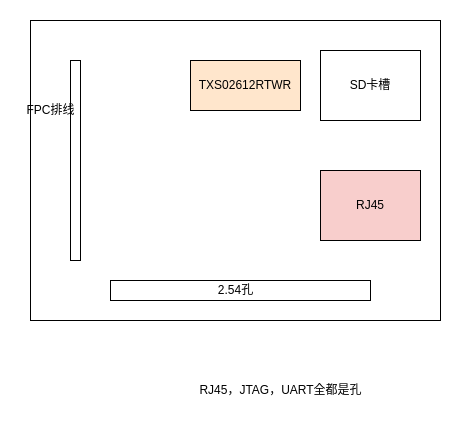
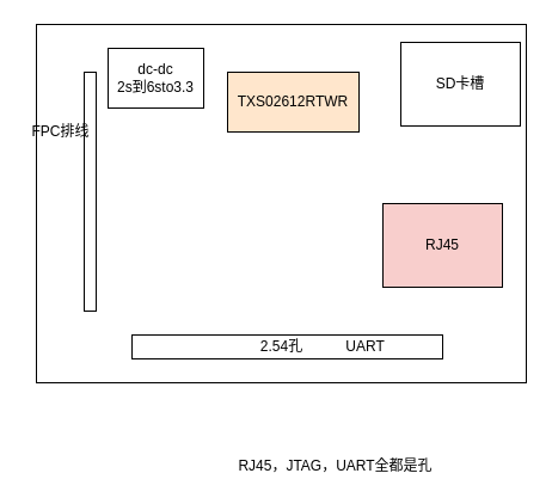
  <mxCell id="0" />
  <mxCell id="1" parent="0" />
  <mxCell id="2" value="" style="rounded=0;whiteSpace=wrap;html=1;" parent="1" vertex="1"><mxGeometry x="30" y="20" width="410" height="300" as="geometry" /></mxCell>
  <mxCell id="3" value="" style="rounded=0;whiteSpace=wrap;html=1;" parent="1" vertex="1"><mxGeometry x="70" y="60" width="10" height="200" as="geometry" /></mxCell>
  <mxCell id="4" value="FPC排线" style="text;html=1;align=center;verticalAlign=middle;resizable=0;points=[];autosize=1;" parent="1" vertex="1"><mxGeometry x="20" y="100" width="60" height="20" as="geometry" /></mxCell>
- <mxCell id="5" value="SD卡槽" style="rounded=0;whiteSpace=wrap;html=1;" parent="1" vertex="1"><mxGeometry x="320" y="50" width="100" height="70" as="geometry" /></mxCell>
+ <mxCell id="5" value="SD卡槽" style="rounded=0;whiteSpace=wrap;html=1;" parent="1" vertex="1"><mxGeometry x="335" y="35" width="100" height="70" as="geometry" /></mxCell>
  <mxCell id="6" value="" style="rounded=0;whiteSpace=wrap;html=1;" parent="1" vertex="1"><mxGeometry x="110" y="280" width="260" height="20" as="geometry" /></mxCell>
  <mxCell id="7" value="2.54孔" style="text;html=1;align=center;verticalAlign=middle;resizable=0;points=[];autosize=1;" parent="1" vertex="1"><mxGeometry x="210" y="280" width="50" height="20" as="geometry" /></mxCell>
+ <mxCell id="8" value="UART" style="text;html=1;align=center;verticalAlign=middle;resizable=0;points=[];autosize=1;" parent="1" vertex="1"><mxGeometry x="280" y="280" width="50" height="20" as="geometry" /></mxCell>
  <mxCell id="9" value="RJ45" style="rounded=0;whiteSpace=wrap;html=1;fillColor=#f8cecc;" parent="1" vertex="1"><mxGeometry x="320" y="170" width="100" height="70" as="geometry" /></mxCell>
  <mxCell id="10" value="RJ45，JTAG，UART全都是孔" style="text;html=1;align=center;verticalAlign=middle;resizable=0;points=[];autosize=1;" parent="1" vertex="1"><mxGeometry x="190" y="380" width="180" height="20" as="geometry" /></mxCell>
+ <mxCell id="11" value="dc-dc&lt;br&gt;2s到6sto3.3" style="rounded=0;whiteSpace=wrap;html=1;" vertex="1" parent="1"><mxGeometry x="90" y="40" width="80" height="50" as="geometry" /></mxCell>
  <mxCell id="12" value="TXS02612RTWR" style="rounded=0;whiteSpace=wrap;html=1;fillColor=#ffe6cc;" vertex="1" parent="1"><mxGeometry x="190" y="60" width="110" height="50" as="geometry" /></mxCell>
